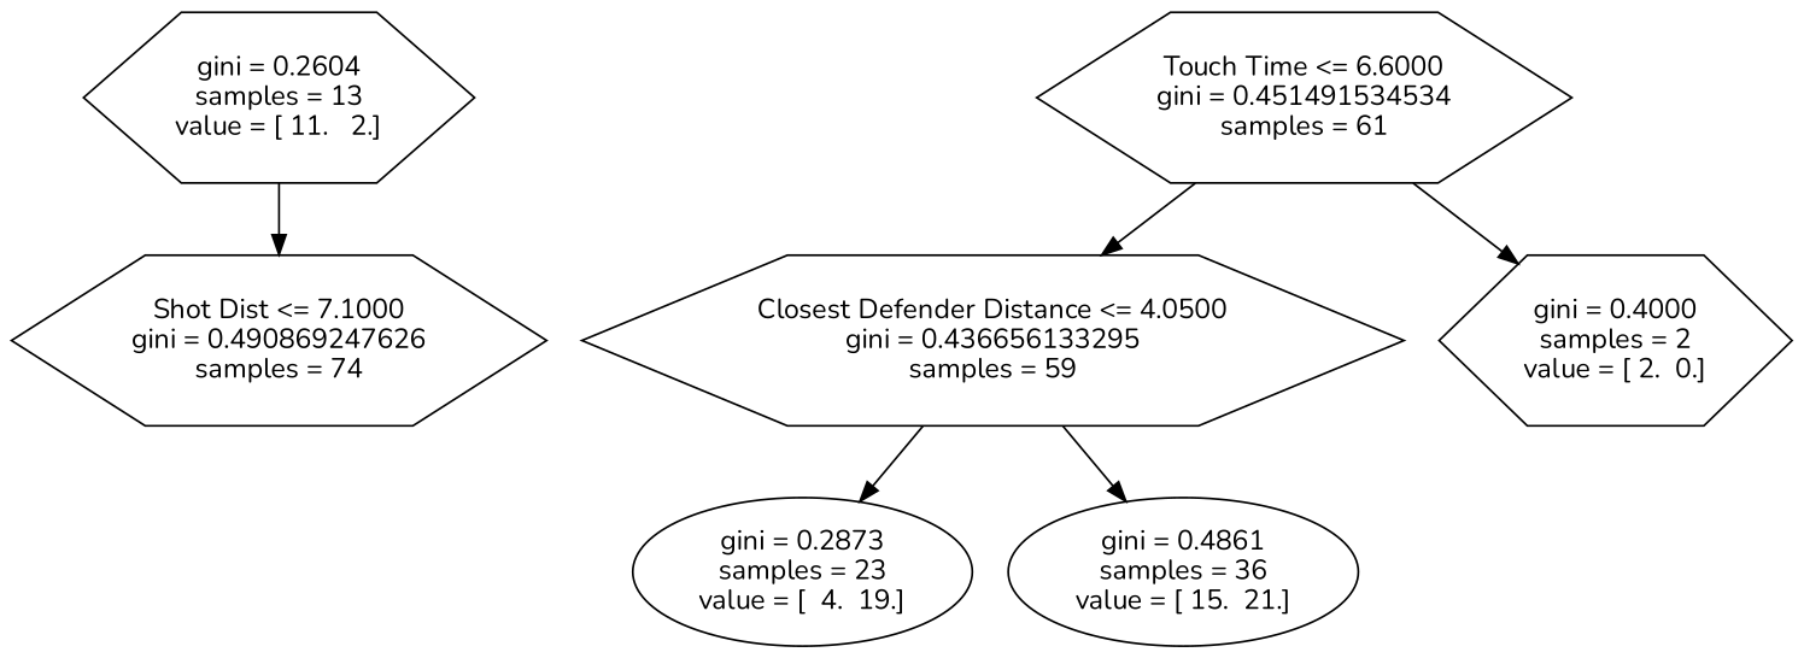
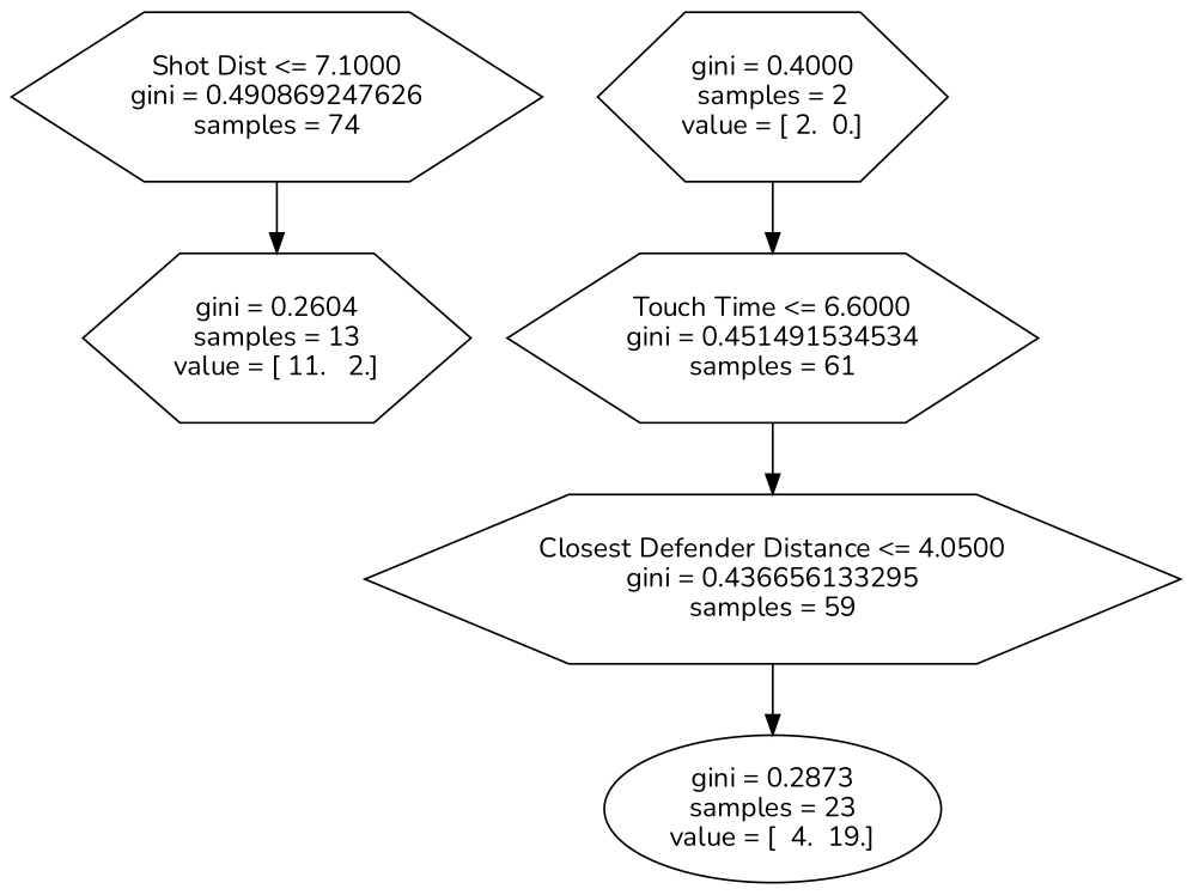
  digraph {
    fontname=Nunito
    node [fontname=Nunito shape=hexagon]
    edge [fontname=Nunito]
    n1 [label="Shot Dist <= 7.1000\ngini = 0.490869247626\nsamples = 74"]
    n2 [label="gini = 0.2604\nsamples = 13\nvalue = [ 11.   2.]"]
    n3 [label="Touch Time <= 6.6000\ngini = 0.451491534534\nsamples = 61"]
    n4 [label="Closest Defender Distance <= 4.0500\ngini = 0.436656133295\nsamples = 59"]
    n5 [label="gini = 0.4000\nsamples = 2\nvalue = [ 2.  0.]"]
    n6 [label="gini = 0.2873\nsamples = 23\nvalue = [  4.  19.]" shape=ellipse]
-   n7 [label="gini = 0.4861\nsamples = 36\nvalue = [ 15.  21.]" shape=ellipse]
-   n2 -> n1
+   n1 -> n2
    n3 -> n4
-   n3 -> n5
+   n5 -> n3
    n4 -> n6
-   n4 -> n7
  }
